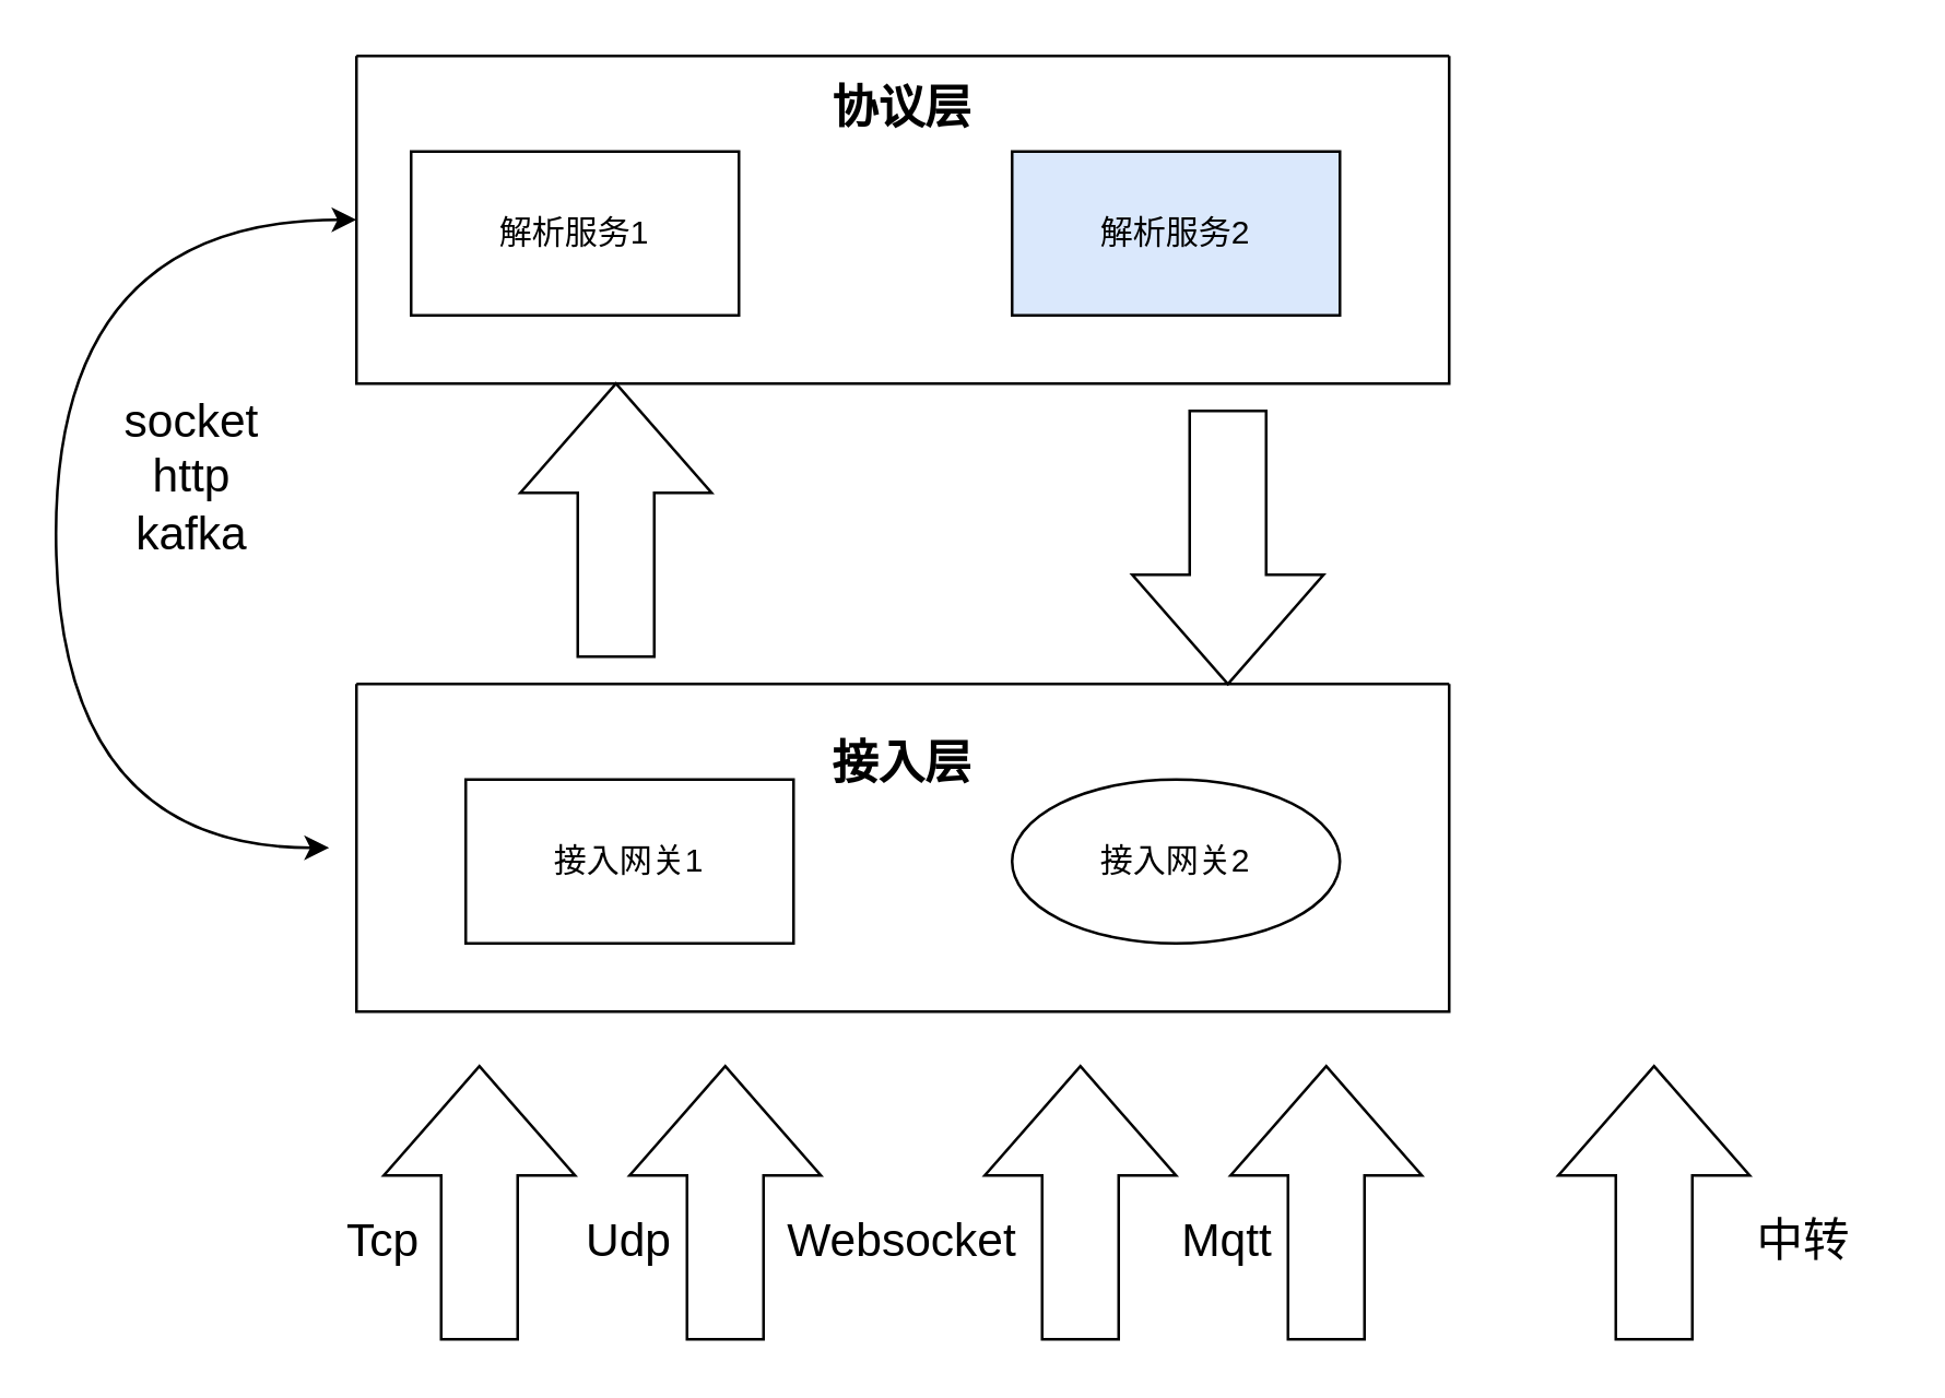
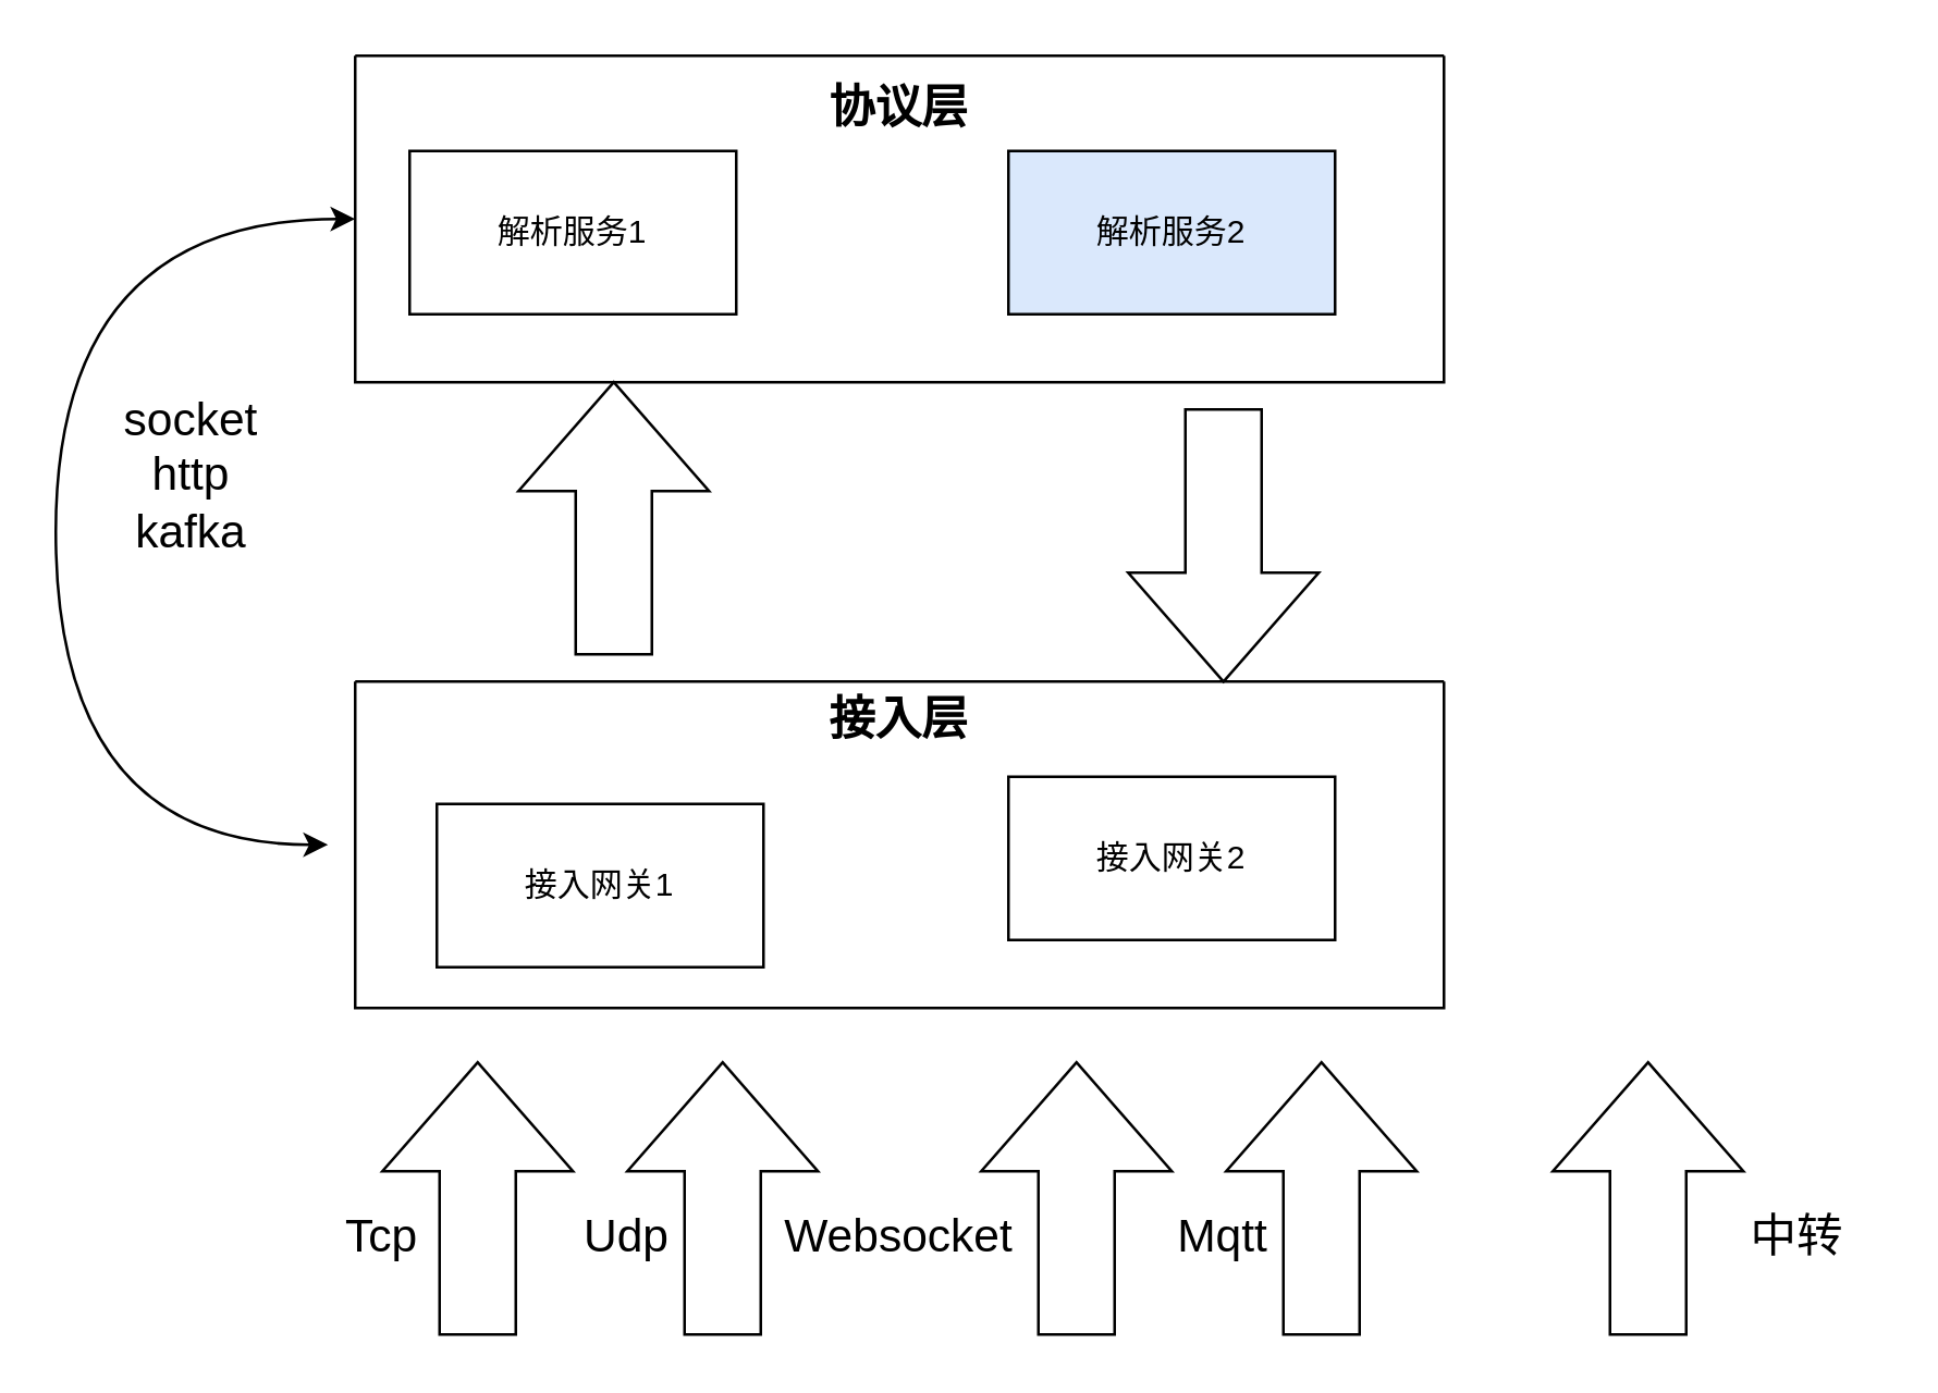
  <mxCell id="0" />
  <mxCell id="1" parent="0" />
  <mxCell id="2" value="" style="swimlane;startSize=0;" vertex="1" parent="1"><mxGeometry x="130" y="20" width="400" height="120" as="geometry"><mxRectangle x="70" y="-900" width="50" height="40" as="alternateBounds" /></mxGeometry></mxCell>
  <mxCell id="3" value="解析服务1" style="rounded=0;whiteSpace=wrap;html=1;" vertex="1" parent="2"><mxGeometry x="20" y="35" width="120" height="60" as="geometry" /></mxCell>
  <mxCell id="4" value="解析服务2" style="rounded=0;whiteSpace=wrap;html=1;fillColor=#dae8fc;" vertex="1" parent="2"><mxGeometry x="240" y="35" width="120" height="60" as="geometry" /></mxCell>
  <mxCell id="5" value="协议层" style="text;html=1;strokeColor=none;fillColor=none;align=center;verticalAlign=middle;whiteSpace=wrap;rounded=0;fontStyle=1;fontSize=17;" vertex="1" parent="2"><mxGeometry x="170" y="5" width="60" height="30" as="geometry" /></mxCell>
  <mxCell id="6" value="" style="swimlane;startSize=0;" vertex="1" parent="1"><mxGeometry x="130" y="250" width="400" height="120" as="geometry"><mxRectangle x="70" y="-900" width="50" height="40" as="alternateBounds" /></mxGeometry></mxCell>
- <mxCell id="7" value="接入网关1" style="rounded=0;whiteSpace=wrap;html=1;" vertex="1" parent="6"><mxGeometry x="40" y="35" width="120" height="60" as="geometry" /></mxCell>
- <mxCell id="8" value="接入网关2" style="ellipse;whiteSpace=wrap;html=1;" vertex="1" parent="6"><mxGeometry x="240" y="35" width="120" height="60" as="geometry" /></mxCell>
- <mxCell id="9" value="接入层" style="text;html=1;strokeColor=none;fillColor=none;align=center;verticalAlign=middle;whiteSpace=wrap;rounded=0;fontStyle=1;fontSize=17;" vertex="1" parent="6"><mxGeometry x="170" y="15" width="60" height="30" as="geometry" /></mxCell>
+ <mxCell id="7" value="接入网关1" style="rounded=0;whiteSpace=wrap;html=1;" vertex="1" parent="6"><mxGeometry x="30" y="45" width="120" height="60" as="geometry" /></mxCell>
+ <mxCell id="8" value="接入网关2" style="rounded=0;whiteSpace=wrap;html=1;" vertex="1" parent="6"><mxGeometry x="240" y="35" width="120" height="60" as="geometry" /></mxCell>
+ <mxCell id="9" value="接入层" style="text;html=1;strokeColor=none;fillColor=none;align=center;verticalAlign=middle;whiteSpace=wrap;rounded=0;fontStyle=1;fontSize=17;" vertex="1" parent="6"><mxGeometry x="170" width="60" height="30" as="geometry" /></mxCell>
  <mxCell id="10" value="" style="html=1;shadow=0;dashed=0;align=center;verticalAlign=middle;shape=mxgraph.arrows2.arrow;dy=0.6;dx=40;direction=north;notch=0;fontSize=17;" vertex="1" parent="1"><mxGeometry x="140" y="390" width="70" height="100" as="geometry" /></mxCell>
  <mxCell id="11" value="" style="html=1;shadow=0;dashed=0;align=center;verticalAlign=middle;shape=mxgraph.arrows2.arrow;dy=0.6;dx=40;direction=north;notch=0;fontSize=17;" vertex="1" parent="1"><mxGeometry x="230" y="390" width="70" height="100" as="geometry" /></mxCell>
  <mxCell id="12" value="" style="html=1;shadow=0;dashed=0;align=center;verticalAlign=middle;shape=mxgraph.arrows2.arrow;dy=0.6;dx=40;direction=north;notch=0;fontSize=17;" vertex="1" parent="1"><mxGeometry x="450" y="390" width="70" height="100" as="geometry" /></mxCell>
  <mxCell id="13" value="" style="html=1;shadow=0;dashed=0;align=center;verticalAlign=middle;shape=mxgraph.arrows2.arrow;dy=0.6;dx=40;direction=north;notch=0;fontSize=17;" vertex="1" parent="1"><mxGeometry x="360" y="390" width="70" height="100" as="geometry" /></mxCell>
  <mxCell id="14" value="Tcp" style="text;html=1;strokeColor=none;fillColor=none;align=center;verticalAlign=middle;whiteSpace=wrap;rounded=0;fontSize=17;" vertex="1" parent="1"><mxGeometry x="110" y="440" width="60" height="30" as="geometry" /></mxCell>
  <mxCell id="15" value="Udp" style="text;html=1;strokeColor=none;fillColor=none;align=center;verticalAlign=middle;whiteSpace=wrap;rounded=0;fontSize=17;" vertex="1" parent="1"><mxGeometry x="200" y="440" width="60" height="30" as="geometry" /></mxCell>
  <mxCell id="16" value="Websocket" style="text;html=1;strokeColor=none;fillColor=none;align=center;verticalAlign=middle;whiteSpace=wrap;rounded=0;fontSize=17;" vertex="1" parent="1"><mxGeometry x="300" y="440" width="60" height="30" as="geometry" /></mxCell>
  <mxCell id="17" value="Mqtt" style="text;html=1;strokeColor=none;fillColor=none;align=center;verticalAlign=middle;whiteSpace=wrap;rounded=0;fontSize=17;" vertex="1" parent="1"><mxGeometry x="418.5" y="440" width="60" height="30" as="geometry" /></mxCell>
  <mxCell id="18" value="" style="endArrow=classic;startArrow=classic;html=1;rounded=0;fontSize=17;edgeStyle=orthogonalEdgeStyle;curved=1;exitX=0;exitY=0.5;exitDx=0;exitDy=0;" edge="1" parent="1" source="2"><mxGeometry width="50" height="50" relative="1" as="geometry"><mxPoint x="50" y="140" as="sourcePoint" /><mxPoint x="120" y="310" as="targetPoint" /><Array as="points"><mxPoint x="20" y="80" /><mxPoint x="20" y="310" /></Array></mxGeometry></mxCell>
  <mxCell id="19" value="socket&lt;br&gt;http&lt;br&gt;kafka" style="text;html=1;strokeColor=none;fillColor=none;align=center;verticalAlign=middle;whiteSpace=wrap;rounded=0;fontSize=17;" vertex="1" parent="1"><mxGeometry x="40" y="160" width="60" height="30" as="geometry" /></mxCell>
  <mxCell id="20" value="" style="html=1;shadow=0;dashed=0;align=center;verticalAlign=middle;shape=mxgraph.arrows2.arrow;dy=0.6;dx=40;direction=north;notch=0;fontSize=17;" vertex="1" parent="1"><mxGeometry x="190" y="140" width="70" height="100" as="geometry" /></mxCell>
  <mxCell id="21" value="" style="html=1;shadow=0;dashed=0;align=center;verticalAlign=middle;shape=mxgraph.arrows2.arrow;dy=0.6;dx=40;direction=south;notch=0;fontSize=17;" vertex="1" parent="1"><mxGeometry x="414" y="150" width="70" height="100" as="geometry" /></mxCell>
  <mxCell id="22" value="" style="html=1;shadow=0;dashed=0;align=center;verticalAlign=middle;shape=mxgraph.arrows2.arrow;dy=0.6;dx=40;direction=north;notch=0;fontSize=17;" vertex="1" parent="1"><mxGeometry x="570" y="390" width="70" height="100" as="geometry" /></mxCell>
  <mxCell id="23" value="中转" style="text;html=1;strokeColor=none;fillColor=none;align=center;verticalAlign=middle;whiteSpace=wrap;rounded=0;fontSize=17;" vertex="1" parent="1"><mxGeometry x="630" y="440" width="60" height="30" as="geometry" /></mxCell>
